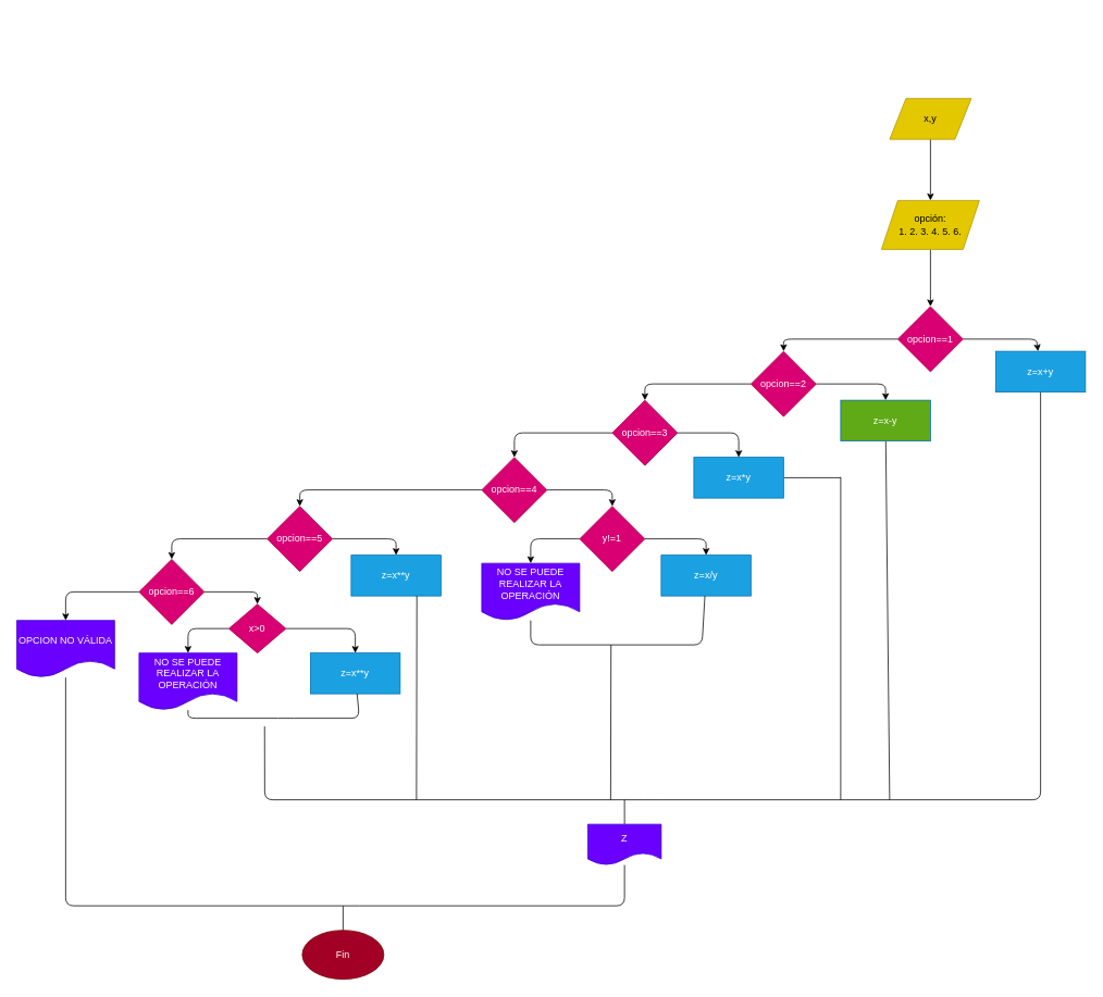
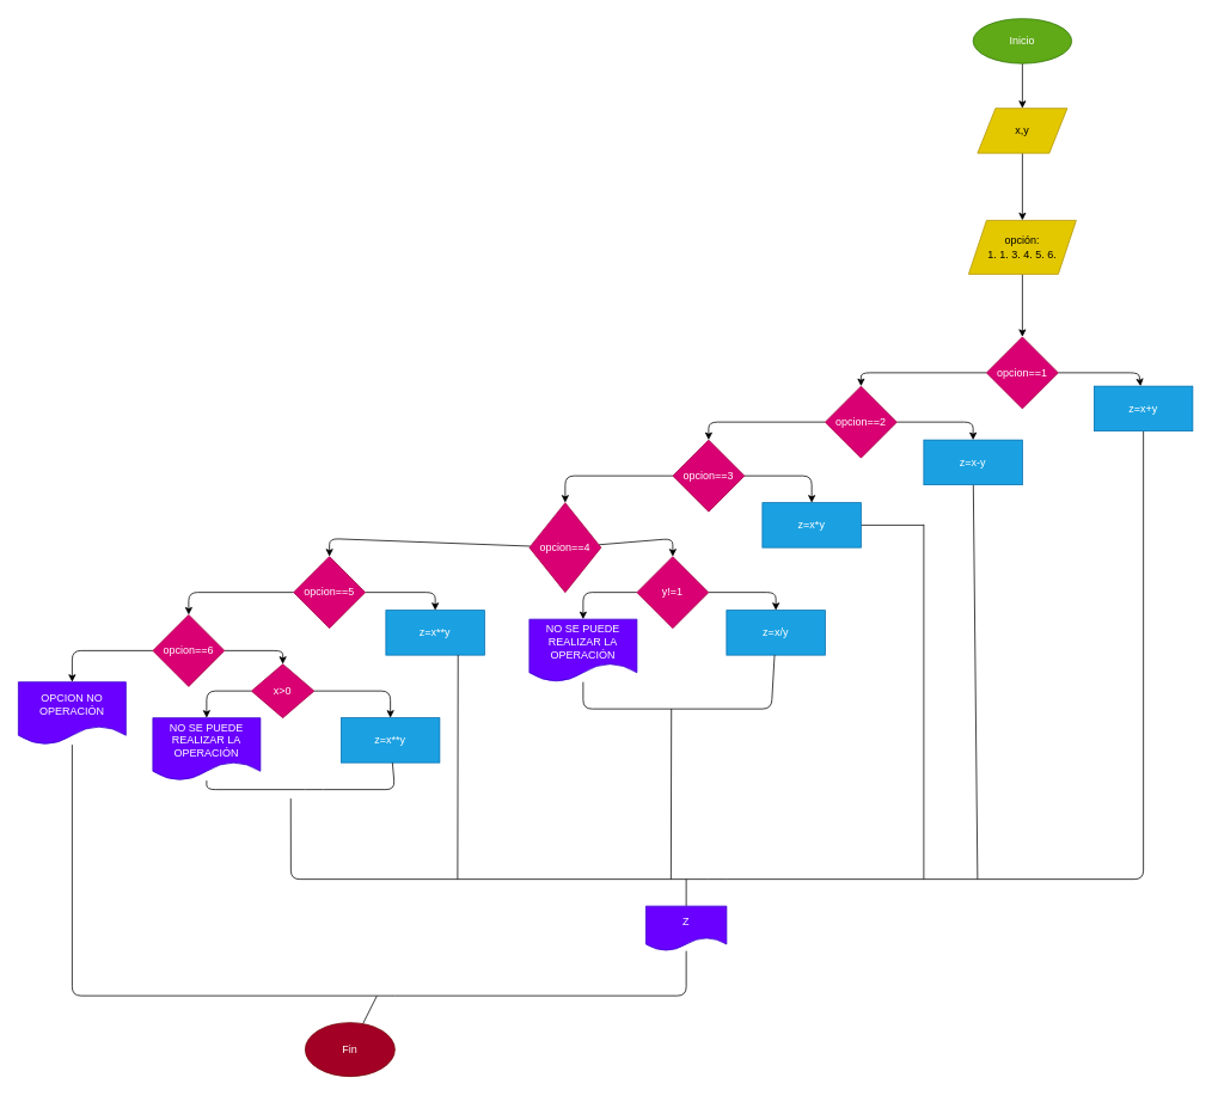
  <mxCell id="0" />
  <mxCell id="1" parent="0" />
+ <mxCell id="2" value="" style="edgeStyle=none;html=1;" edge="1" parent="1" source="3" target="5"><mxGeometry relative="1" as="geometry" /></mxCell>
+ <mxCell id="3" value="Inicio" style="ellipse;whiteSpace=wrap;html=1;fillColor=#60a917;fontColor=#ffffff;strokeColor=#2D7600;" vertex="1" parent="1"><mxGeometry x="1085" y="20" width="110" height="50" as="geometry" /></mxCell>
  <mxCell id="4" value="" style="edgeStyle=none;html=1;" edge="1" parent="1" source="5" target="7"><mxGeometry relative="1" as="geometry" /></mxCell>
  <mxCell id="5" value="x,y" style="shape=parallelogram;perimeter=parallelogramPerimeter;whiteSpace=wrap;html=1;fixedSize=1;fillColor=#e3c800;strokeColor=#B09500;fontColor=#000000;" vertex="1" parent="1"><mxGeometry x="1090" y="120" width="100" height="50" as="geometry" /></mxCell>
  <mxCell id="6" value="" style="edgeStyle=none;html=1;" edge="1" parent="1" source="7" target="10"><mxGeometry relative="1" as="geometry" /></mxCell>
- <mxCell id="7" value="opción:&lt;br&gt;1. 2. 3. 4. 5. 6." style="shape=parallelogram;perimeter=parallelogramPerimeter;whiteSpace=wrap;html=1;fixedSize=1;fillColor=#e3c800;strokeColor=#B09500;fontColor=#000000;" vertex="1" parent="1"><mxGeometry x="1080" y="245" width="120" height="60" as="geometry" /></mxCell>
+ <mxCell id="7" value="opción:&lt;br&gt;1. 1. 3. 4. 5. 6." style="shape=parallelogram;perimeter=parallelogramPerimeter;whiteSpace=wrap;html=1;fixedSize=1;fillColor=#e3c800;strokeColor=#B09500;fontColor=#000000;" vertex="1" parent="1"><mxGeometry x="1080" y="245" width="120" height="60" as="geometry" /></mxCell>
  <mxCell id="8" style="edgeStyle=none;html=1;fontColor=none;" edge="1" parent="1" source="10" target="12"><mxGeometry relative="1" as="geometry"><Array as="points"><mxPoint x="1270" y="415" /></Array></mxGeometry></mxCell>
  <mxCell id="9" style="edgeStyle=none;html=1;fontColor=none;" edge="1" parent="1" source="10" target="15"><mxGeometry relative="1" as="geometry"><Array as="points"><mxPoint x="960" y="415" /></Array></mxGeometry></mxCell>
  <mxCell id="10" value="opcion==1" style="rhombus;whiteSpace=wrap;html=1;fillColor=#d80073;strokeColor=#A50040;fontColor=#ffffff;" vertex="1" parent="1"><mxGeometry x="1100" y="375" width="80" height="80" as="geometry" /></mxCell>
  <mxCell id="11" style="edgeStyle=none;html=1;fontColor=none;endArrow=none;endFill=0;" edge="1" parent="1" source="12"><mxGeometry relative="1" as="geometry"><mxPoint x="323.846" y="890" as="targetPoint" /><Array as="points"><mxPoint x="1275" y="980" /><mxPoint x="800" y="980" /><mxPoint x="324" y="980" /></Array></mxGeometry></mxCell>
  <mxCell id="12" value="z=x+y" style="whiteSpace=wrap;html=1;labelBackgroundColor=none;fontColor=#ffffff;fillColor=#1ba1e2;strokeColor=#006EAF;" vertex="1" parent="1"><mxGeometry x="1220" y="430" width="110" height="50" as="geometry" /></mxCell>
  <mxCell id="13" style="edgeStyle=none;html=1;fontColor=none;" edge="1" parent="1" source="15" target="17"><mxGeometry relative="1" as="geometry"><Array as="points"><mxPoint x="1085" y="470" /></Array></mxGeometry></mxCell>
  <mxCell id="14" style="edgeStyle=none;html=1;fontColor=none;" edge="1" parent="1" source="15" target="20"><mxGeometry relative="1" as="geometry"><Array as="points"><mxPoint x="790" y="470" /></Array></mxGeometry></mxCell>
  <mxCell id="15" value="opcion==2" style="rhombus;whiteSpace=wrap;html=1;fillColor=#d80073;strokeColor=#A50040;fontColor=#ffffff;" vertex="1" parent="1"><mxGeometry x="920" y="430" width="80" height="80" as="geometry" /></mxCell>
  <mxCell id="16" style="edgeStyle=none;html=1;fontColor=none;endArrow=none;endFill=0;" edge="1" parent="1" source="17"><mxGeometry relative="1" as="geometry"><mxPoint x="1090" y="980" as="targetPoint" /></mxGeometry></mxCell>
- <mxCell id="17" value="z=x-y" style="whiteSpace=wrap;html=1;labelBackgroundColor=none;fontColor=#ffffff;fillColor=#60a917;strokeColor=#006EAF;" vertex="1" parent="1"><mxGeometry x="1030" y="490" width="110" height="50" as="geometry" /></mxCell>
+ <mxCell id="17" value="z=x-y" style="whiteSpace=wrap;html=1;labelBackgroundColor=none;fontColor=#ffffff;fillColor=#1ba1e2;strokeColor=#006EAF;" vertex="1" parent="1"><mxGeometry x="1030" y="490" width="110" height="50" as="geometry" /></mxCell>
  <mxCell id="18" style="edgeStyle=none;html=1;fontColor=none;" edge="1" parent="1" source="20" target="22"><mxGeometry relative="1" as="geometry"><Array as="points"><mxPoint x="905" y="530" /></Array></mxGeometry></mxCell>
  <mxCell id="19" style="edgeStyle=none;html=1;fontColor=none;" edge="1" parent="1" source="20" target="25"><mxGeometry relative="1" as="geometry"><Array as="points"><mxPoint x="630" y="530" /></Array></mxGeometry></mxCell>
  <mxCell id="20" value="opcion==3" style="rhombus;whiteSpace=wrap;html=1;fillColor=#d80073;strokeColor=#A50040;fontColor=#ffffff;" vertex="1" parent="1"><mxGeometry x="750" y="490" width="80" height="80" as="geometry" /></mxCell>
  <mxCell id="21" style="edgeStyle=none;html=1;fontColor=none;endArrow=none;endFill=0;" edge="1" parent="1" source="22"><mxGeometry relative="1" as="geometry"><mxPoint x="1030" y="585" as="targetPoint" /></mxGeometry></mxCell>
  <mxCell id="22" value="z=x*y" style="whiteSpace=wrap;html=1;labelBackgroundColor=none;fontColor=#ffffff;fillColor=#1ba1e2;strokeColor=#006EAF;" vertex="1" parent="1"><mxGeometry x="850" y="560" width="110" height="50" as="geometry" /></mxCell>
  <mxCell id="23" style="edgeStyle=none;html=1;fontColor=none;" edge="1" parent="1" source="25" target="29"><mxGeometry relative="1" as="geometry"><Array as="points"><mxPoint x="750" y="600" /></Array></mxGeometry></mxCell>
  <mxCell id="24" style="edgeStyle=none;html=1;fontColor=none;" edge="1" parent="1" source="25" target="34"><mxGeometry relative="1" as="geometry"><Array as="points"><mxPoint x="367" y="600" /></Array></mxGeometry></mxCell>
- <mxCell id="25" value="opcion==4" style="rhombus;whiteSpace=wrap;html=1;fillColor=#d80073;strokeColor=#A50040;fontColor=#ffffff;" vertex="1" parent="1"><mxGeometry x="590" y="560" width="80" height="80" as="geometry" /></mxCell>
+ <mxCell id="25" value="opcion==4" style="rhombus;whiteSpace=wrap;html=1;fillColor=#d80073;strokeColor=#A50040;fontColor=#ffffff;" vertex="1" parent="1"><mxGeometry x="590" y="560" width="80" height="100" as="geometry" /></mxCell>
  <mxCell id="26" value="z=x/y" style="whiteSpace=wrap;html=1;labelBackgroundColor=none;fontColor=#ffffff;fillColor=#1ba1e2;strokeColor=#006EAF;" vertex="1" parent="1"><mxGeometry x="810" y="680" width="110" height="50" as="geometry" /></mxCell>
  <mxCell id="27" style="edgeStyle=none;html=1;fontColor=none;" edge="1" parent="1" source="29" target="26"><mxGeometry relative="1" as="geometry"><Array as="points"><mxPoint x="865" y="660" /></Array></mxGeometry></mxCell>
  <mxCell id="28" style="edgeStyle=none;html=1;fontColor=none;" edge="1" parent="1" source="29" target="31"><mxGeometry relative="1" as="geometry"><Array as="points"><mxPoint x="650" y="660" /></Array></mxGeometry></mxCell>
  <mxCell id="29" value="y!=1" style="rhombus;whiteSpace=wrap;html=1;fillColor=#d80073;strokeColor=#A50040;fontColor=#ffffff;" vertex="1" parent="1"><mxGeometry x="710" y="620" width="80" height="80" as="geometry" /></mxCell>
  <mxCell id="30" style="edgeStyle=none;html=1;fontColor=none;endArrow=none;endFill=0;" edge="1" parent="1" source="31" target="26"><mxGeometry relative="1" as="geometry"><Array as="points"><mxPoint x="650" y="790" /><mxPoint x="860" y="790" /></Array></mxGeometry></mxCell>
  <mxCell id="31" value="NO SE PUEDE REALIZAR LA OPERACIÓN" style="shape=document;whiteSpace=wrap;html=1;boundedLbl=1;labelBackgroundColor=none;fontColor=#ffffff;fillColor=#6a00ff;strokeColor=#3700CC;" vertex="1" parent="1"><mxGeometry x="590" y="690" width="120" height="70" as="geometry" /></mxCell>
  <mxCell id="32" style="edgeStyle=none;html=1;fontColor=none;" edge="1" parent="1" source="34" target="35"><mxGeometry relative="1" as="geometry"><Array as="points"><mxPoint x="485" y="660" /></Array></mxGeometry></mxCell>
  <mxCell id="33" style="edgeStyle=none;html=1;fontColor=none;" edge="1" parent="1" source="34" target="38"><mxGeometry relative="1" as="geometry"><Array as="points"><mxPoint x="210" y="660" /></Array></mxGeometry></mxCell>
  <mxCell id="34" value="opcion==5" style="rhombus;whiteSpace=wrap;html=1;fillColor=#d80073;strokeColor=#A50040;fontColor=#ffffff;" vertex="1" parent="1"><mxGeometry x="327" y="620" width="80" height="80" as="geometry" /></mxCell>
  <mxCell id="35" value="z=x**y" style="whiteSpace=wrap;html=1;labelBackgroundColor=none;fontColor=#ffffff;fillColor=#1ba1e2;strokeColor=#006EAF;" vertex="1" parent="1"><mxGeometry x="430" y="680" width="110" height="50" as="geometry" /></mxCell>
  <mxCell id="36" style="edgeStyle=none;html=1;fontColor=none;" edge="1" parent="1" source="38" target="42"><mxGeometry relative="1" as="geometry"><Array as="points"><mxPoint x="315" y="725" /></Array></mxGeometry></mxCell>
  <mxCell id="37" style="edgeStyle=none;html=1;fontColor=none;" edge="1" parent="1" source="38" target="46"><mxGeometry relative="1" as="geometry"><Array as="points"><mxPoint x="80" y="725" /></Array></mxGeometry></mxCell>
  <mxCell id="38" value="opcion==6" style="rhombus;whiteSpace=wrap;html=1;fillColor=#d80073;strokeColor=#A50040;fontColor=#ffffff;" vertex="1" parent="1"><mxGeometry x="170" y="685" width="80" height="80" as="geometry" /></mxCell>
  <mxCell id="39" value="z=x**y" style="whiteSpace=wrap;html=1;labelBackgroundColor=none;fontColor=#ffffff;fillColor=#1ba1e2;strokeColor=#006EAF;" vertex="1" parent="1"><mxGeometry x="380" y="800" width="110" height="50" as="geometry" /></mxCell>
  <mxCell id="40" style="edgeStyle=none;html=1;fontColor=none;" edge="1" parent="1" source="42" target="39"><mxGeometry relative="1" as="geometry"><Array as="points"><mxPoint x="435" y="770" /></Array></mxGeometry></mxCell>
  <mxCell id="41" style="edgeStyle=none;html=1;fontColor=none;" edge="1" parent="1" source="42" target="44"><mxGeometry relative="1" as="geometry"><Array as="points"><mxPoint x="230" y="770" /></Array></mxGeometry></mxCell>
  <mxCell id="42" value="x&amp;gt;0" style="rhombus;whiteSpace=wrap;html=1;fillColor=#d80073;strokeColor=#A50040;fontColor=#ffffff;" vertex="1" parent="1"><mxGeometry x="280" y="740" width="70" height="60" as="geometry" /></mxCell>
  <mxCell id="43" style="edgeStyle=none;html=1;fontColor=none;endArrow=none;endFill=0;" edge="1" parent="1" source="44" target="39"><mxGeometry relative="1" as="geometry"><Array as="points"><mxPoint x="230" y="880" /><mxPoint x="350" y="880" /><mxPoint x="440" y="880" /></Array></mxGeometry></mxCell>
  <mxCell id="44" value="NO SE PUEDE REALIZAR LA OPERACIÓN" style="shape=document;whiteSpace=wrap;html=1;boundedLbl=1;labelBackgroundColor=none;fontColor=#ffffff;fillColor=#6a00ff;strokeColor=#3700CC;" vertex="1" parent="1"><mxGeometry x="170" y="800" width="120" height="70" as="geometry" /></mxCell>
  <mxCell id="45" style="edgeStyle=none;html=1;fontColor=none;endArrow=none;endFill=0;" edge="1" parent="1" source="46" target="51"><mxGeometry relative="1" as="geometry"><Array as="points"><mxPoint x="80" y="1110" /><mxPoint x="430" y="1110" /><mxPoint x="765" y="1110" /></Array></mxGeometry></mxCell>
- <mxCell id="46" value="OPCION NO VÁLIDA" style="shape=document;whiteSpace=wrap;html=1;boundedLbl=1;labelBackgroundColor=none;fontColor=#ffffff;fillColor=#6a00ff;strokeColor=#3700CC;" vertex="1" parent="1"><mxGeometry x="20" y="760" width="120" height="70" as="geometry" /></mxCell>
+ <mxCell id="46" value="OPCION NO OPERACIÓN" style="shape=document;whiteSpace=wrap;html=1;boundedLbl=1;labelBackgroundColor=none;fontColor=#ffffff;fillColor=#6a00ff;strokeColor=#3700CC;" vertex="1" parent="1"><mxGeometry x="20" y="760" width="120" height="70" as="geometry" /></mxCell>
  <mxCell id="47" style="edgeStyle=none;html=1;fontColor=none;endArrow=none;endFill=0;" edge="1" parent="1"><mxGeometry relative="1" as="geometry"><mxPoint x="1030" y="980" as="targetPoint" /><mxPoint x="1030" y="584.23" as="sourcePoint" /></mxGeometry></mxCell>
  <mxCell id="48" style="edgeStyle=none;html=1;fontColor=none;endArrow=none;endFill=0;" edge="1" parent="1"><mxGeometry relative="1" as="geometry"><mxPoint x="748" y="980" as="targetPoint" /><mxPoint x="748.46" y="790" as="sourcePoint" /></mxGeometry></mxCell>
  <mxCell id="49" style="edgeStyle=none;html=1;fontColor=none;endArrow=none;endFill=0;" edge="1" parent="1"><mxGeometry relative="1" as="geometry"><mxPoint x="510" y="980" as="targetPoint" /><mxPoint x="510.46" y="730" as="sourcePoint" /></mxGeometry></mxCell>
  <mxCell id="50" style="edgeStyle=none;html=1;fontColor=none;endArrow=none;endFill=0;" edge="1" parent="1" source="51"><mxGeometry relative="1" as="geometry"><mxPoint x="765" y="980" as="targetPoint" /></mxGeometry></mxCell>
  <mxCell id="51" value="Z" style="shape=document;whiteSpace=wrap;html=1;boundedLbl=1;labelBackgroundColor=none;fontColor=#ffffff;fillColor=#6a00ff;strokeColor=#3700CC;" vertex="1" parent="1"><mxGeometry x="720" y="1010" width="90" height="50" as="geometry" /></mxCell>
  <mxCell id="52" style="edgeStyle=none;html=1;fontColor=none;endArrow=none;endFill=0;" edge="1" parent="1" source="53"><mxGeometry relative="1" as="geometry"><mxPoint x="420" y="1110" as="targetPoint" /></mxGeometry></mxCell>
- <mxCell id="53" value="Fin" style="ellipse;whiteSpace=wrap;html=1;labelBackgroundColor=none;fontColor=#ffffff;fillColor=#a20025;strokeColor=#6F0000;" vertex="1" parent="1"><mxGeometry x="370" y="1140" width="100" height="60" as="geometry" /></mxCell>
+ <mxCell id="53" value="Fin" style="ellipse;whiteSpace=wrap;html=1;labelBackgroundColor=none;fontColor=#ffffff;fillColor=#a20025;strokeColor=#6F0000;" vertex="1" parent="1"><mxGeometry x="340" y="1140" width="100" height="60" as="geometry" /></mxCell>
